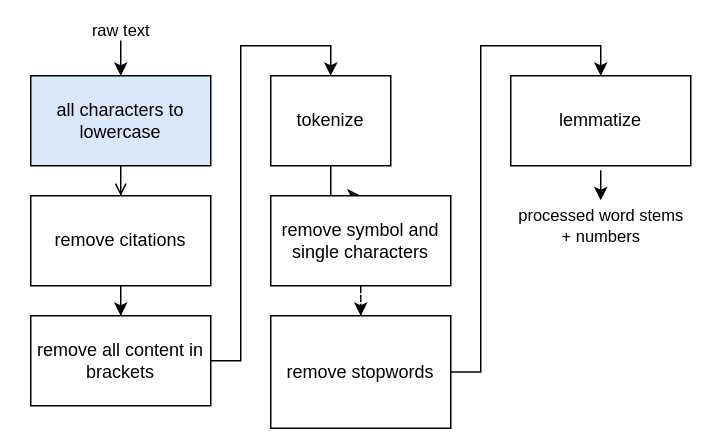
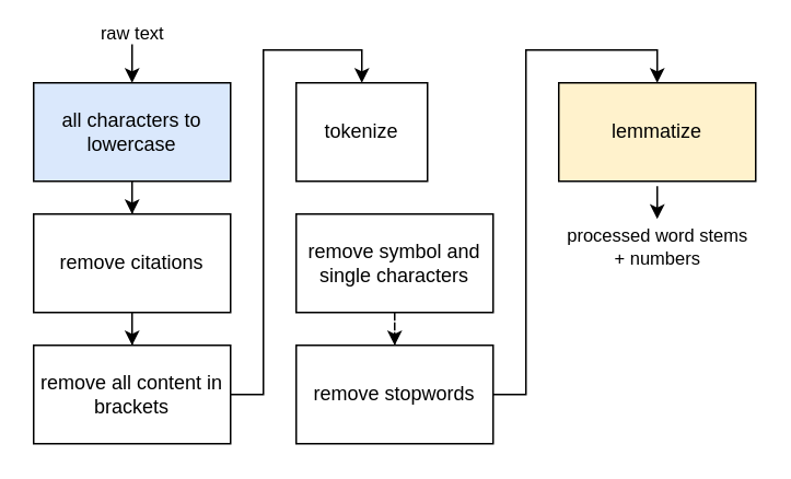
  <mxCell id="0" />
  <mxCell id="1" parent="0" />
- <mxCell id="2" style="edgeStyle=orthogonalEdgeStyle;rounded=0;orthogonalLoop=1;jettySize=auto;html=1;entryX=0.5;entryY=0;entryDx=0;entryDy=0;endArrow=open;" edge="1" parent="1" source="4" target="6"><mxGeometry relative="1" as="geometry" /></mxCell>
+ <mxCell id="2" style="edgeStyle=orthogonalEdgeStyle;rounded=0;orthogonalLoop=1;jettySize=auto;html=1;entryX=0.5;entryY=0;entryDx=0;entryDy=0;" edge="1" parent="1" source="4" target="6"><mxGeometry relative="1" as="geometry" /></mxCell>
  <mxCell id="3" value="raw text" style="edgeStyle=orthogonalEdgeStyle;rounded=0;orthogonalLoop=1;jettySize=auto;html=1;startArrow=classic;startFill=1;endArrow=none;endFill=0;" edge="1" parent="1" source="4"><mxGeometry x="1" relative="1" as="geometry"><mxPoint x="80" y="20" as="targetPoint" /><mxPoint as="offset" /></mxGeometry></mxCell>
  <mxCell id="4" value="all&amp;nbsp;characters to lowercase" style="rounded=0;whiteSpace=wrap;html=1;fillColor=#dae8fc;" vertex="1" parent="1"><mxGeometry x="20" y="50" width="120" height="60" as="geometry" /></mxCell>
  <mxCell id="5" style="edgeStyle=orthogonalEdgeStyle;rounded=0;orthogonalLoop=1;jettySize=auto;html=1;entryX=0.5;entryY=0;entryDx=0;entryDy=0;" edge="1" parent="1" source="6" target="8"><mxGeometry relative="1" as="geometry" /></mxCell>
  <mxCell id="6" value="remove citations" style="rounded=0;whiteSpace=wrap;html=1;" vertex="1" parent="1"><mxGeometry x="20" y="130" width="120" height="60" as="geometry" /></mxCell>
  <mxCell id="7" style="edgeStyle=orthogonalEdgeStyle;rounded=0;orthogonalLoop=1;jettySize=auto;html=1;entryX=0.5;entryY=0;entryDx=0;entryDy=0;" edge="1" parent="1" source="8" target="10"><mxGeometry relative="1" as="geometry" /></mxCell>
  <mxCell id="8" value="remove all content in brackets" style="rounded=0;whiteSpace=wrap;html=1;" vertex="1" parent="1"><mxGeometry x="20" y="210" width="120" height="60" as="geometry" /></mxCell>
- <mxCell id="9" style="edgeStyle=orthogonalEdgeStyle;rounded=0;orthogonalLoop=1;jettySize=auto;html=1;entryX=0.5;entryY=0;entryDx=0;entryDy=0;" edge="1" parent="1" source="10" target="12"><mxGeometry relative="1" as="geometry" /></mxCell>
  <mxCell id="10" value="tokenize" style="rounded=0;whiteSpace=wrap;html=1;" vertex="1" parent="1"><mxGeometry x="180" y="50" width="80" height="60" as="geometry" /></mxCell>
  <mxCell id="11" style="edgeStyle=orthogonalEdgeStyle;rounded=0;orthogonalLoop=1;jettySize=auto;html=1;entryX=0.5;entryY=0;entryDx=0;entryDy=0;dashed=1;" edge="1" parent="1" source="12" target="16"><mxGeometry relative="1" as="geometry" /></mxCell>
  <mxCell id="12" value="remove symbol and single characters" style="rounded=0;whiteSpace=wrap;html=1;" vertex="1" parent="1"><mxGeometry x="180" y="130" width="120" height="60" as="geometry" /></mxCell>
  <mxCell id="13" value="processed word stems &lt;br&gt;+ numbers" style="edgeStyle=orthogonalEdgeStyle;rounded=0;orthogonalLoop=1;jettySize=auto;html=1;startArrow=none;startFill=0;endArrow=classic;endFill=1;" edge="1" parent="1"><mxGeometry x="1" y="17" relative="1" as="geometry"><mxPoint x="400" y="133" as="targetPoint" /><mxPoint x="400" y="113" as="sourcePoint" /><mxPoint x="-17" y="17" as="offset" /></mxGeometry></mxCell>
- <mxCell id="14" value="lemmatize" style="rounded=0;whiteSpace=wrap;html=1;" vertex="1" parent="1"><mxGeometry x="340" y="50" width="120" height="60" as="geometry" /></mxCell>
+ <mxCell id="14" value="lemmatize" style="rounded=0;whiteSpace=wrap;html=1;fillColor=#fff2cc;" vertex="1" parent="1"><mxGeometry x="340" y="50" width="120" height="60" as="geometry" /></mxCell>
  <mxCell id="15" style="edgeStyle=orthogonalEdgeStyle;rounded=0;orthogonalLoop=1;jettySize=auto;html=1;entryX=0.5;entryY=0;entryDx=0;entryDy=0;" edge="1" parent="1" source="16" target="14"><mxGeometry relative="1" as="geometry" /></mxCell>
- <mxCell id="16" value="remove stopwords" style="rounded=0;whiteSpace=wrap;html=1;" vertex="1" parent="1"><mxGeometry x="180" y="210" width="120" height="75" as="geometry" /></mxCell>
+ <mxCell id="16" value="remove stopwords" style="rounded=0;whiteSpace=wrap;html=1;" vertex="1" parent="1"><mxGeometry x="180" y="210" width="120" height="60" as="geometry" /></mxCell>
